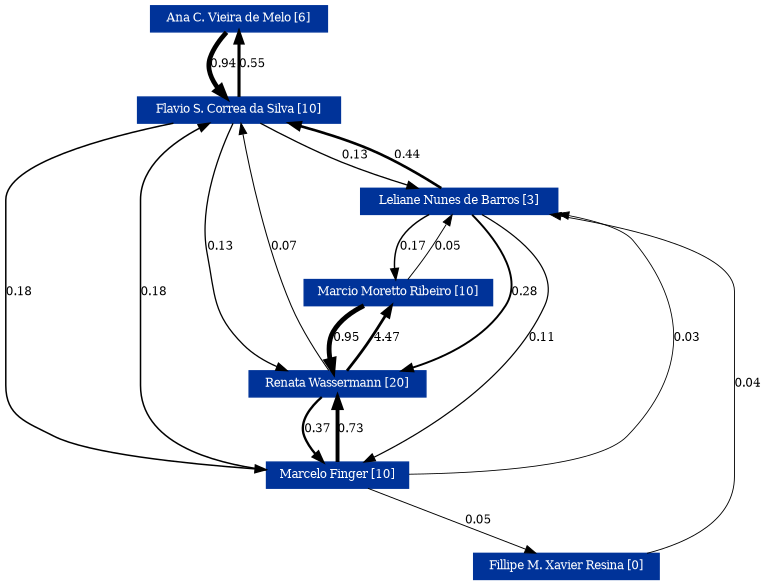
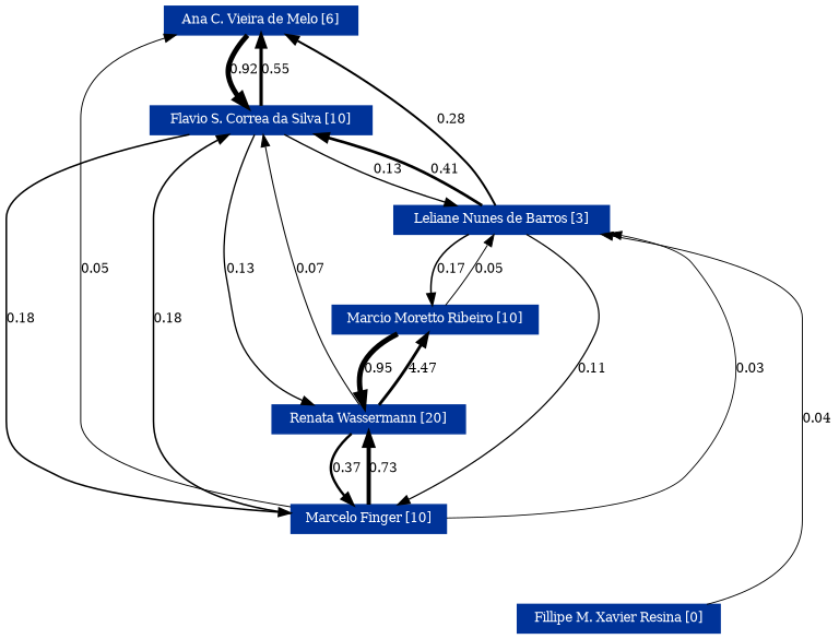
  strict digraph {
    node [color="#003399" fontcolor="#FFFFFF" fontsize=8 shape=rectangle style=filled]
    edge [arrowhead=normal arrowsize=0.75 fontsize=8 penwidth=1.04]
    n1 [height=0.25 label="Ana C. Vieira de Melo [6]" width=1.6944]
    n2 [height=0.25 label="Flavio S. Correa da Silva [10]" width=1.9444]
    n3 [height=0.25 label="Marcelo Finger [10]" width=1.3611]
    n4 [height=0.25 label="Renata Wassermann [20]" width=1.6944]
    n5 [height=0.25 label="Leliane Nunes de Barros [3]" width=1.8889]
    n6 [height=0.25 label="Marcio Moretto Ribeiro [10]" width=1.8056]
    n7 [height=0.25 label="Fillipe M. Xavier Resina [0]" width=1.7778]
-   n1 -> n2 [label=0.94 penwidth=3.26]
+   n1 -> n2 [label=0.92 penwidth=3.26]
    n2 -> n1 [label=0.55 penwidth=2.15]
    n2 -> n3 [label=0.18]
    n2 -> n4 [label=0.13 penwidth=0.89]
    n2 -> n5 [label=0.13 penwidth=0.89]
-   n3 -> n7 [label=0.05 penwidth=0.65]
+   n3 -> n1 [label=0.05 penwidth=0.65]
    n3 -> n2 [label=0.18]
    n3 -> n4 [label=0.73 penwidth=2.69]
    n3 -> n5 [label=0.03 penwidth=0.59]
    n4 -> n2 [label=0.07 penwidth=0.71]
    n4 -> n3 [label=0.37 penwidth=1.61]
    n4 -> n6 [label=4.47 penwidth=1.91]
-   n5 -> n2 [label=0.44 penwidth=1.82]
+   n5 -> n2 [label=0.41 penwidth=1.82]
    n5 -> n3 [label=0.11 penwidth=0.83]
-   n5 -> n4 [label=0.28 penwidth=1.34]
+   n5 -> n1 [label=0.28 penwidth=1.34]
    n5 -> n6 [label=0.17 penwidth=1.01]
    n6 -> n4 [label=0.95 penwidth=3.35]
    n6 -> n5 [label=0.05 penwidth=0.65]
    n7 -> n5 [label=0.04 penwidth=0.62]
  }
